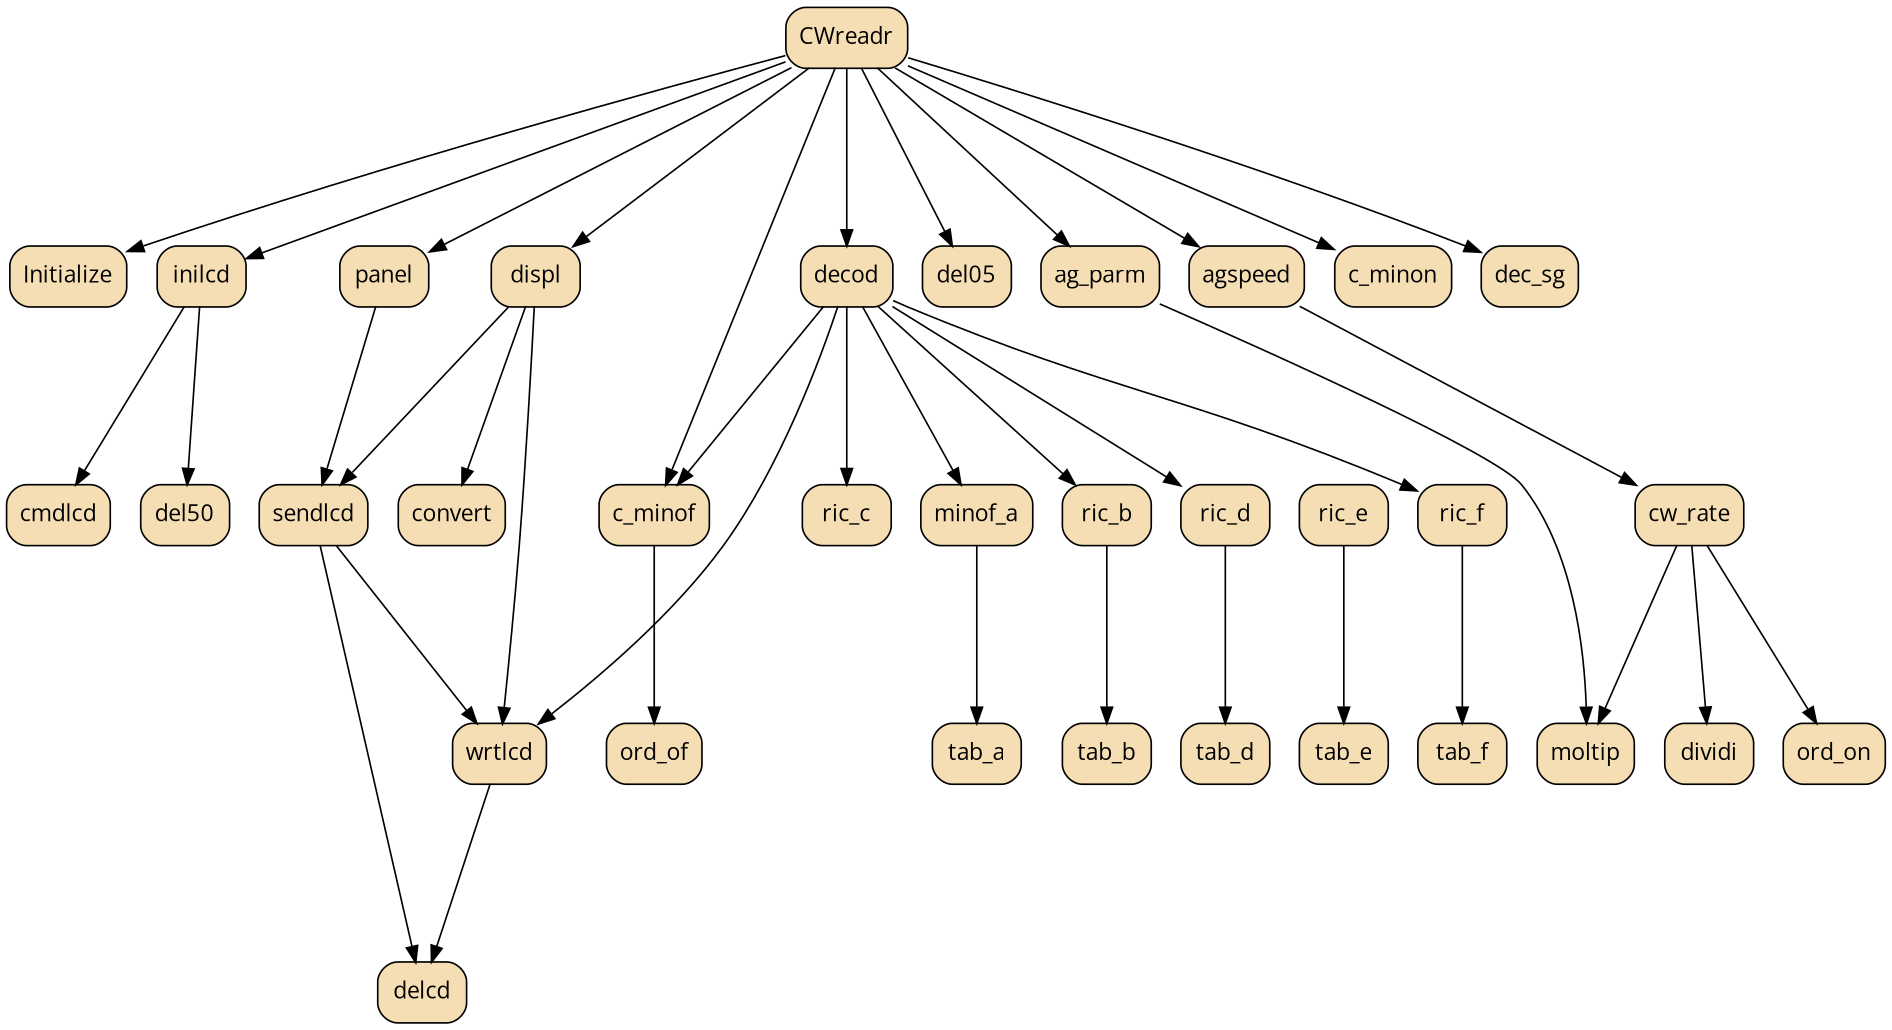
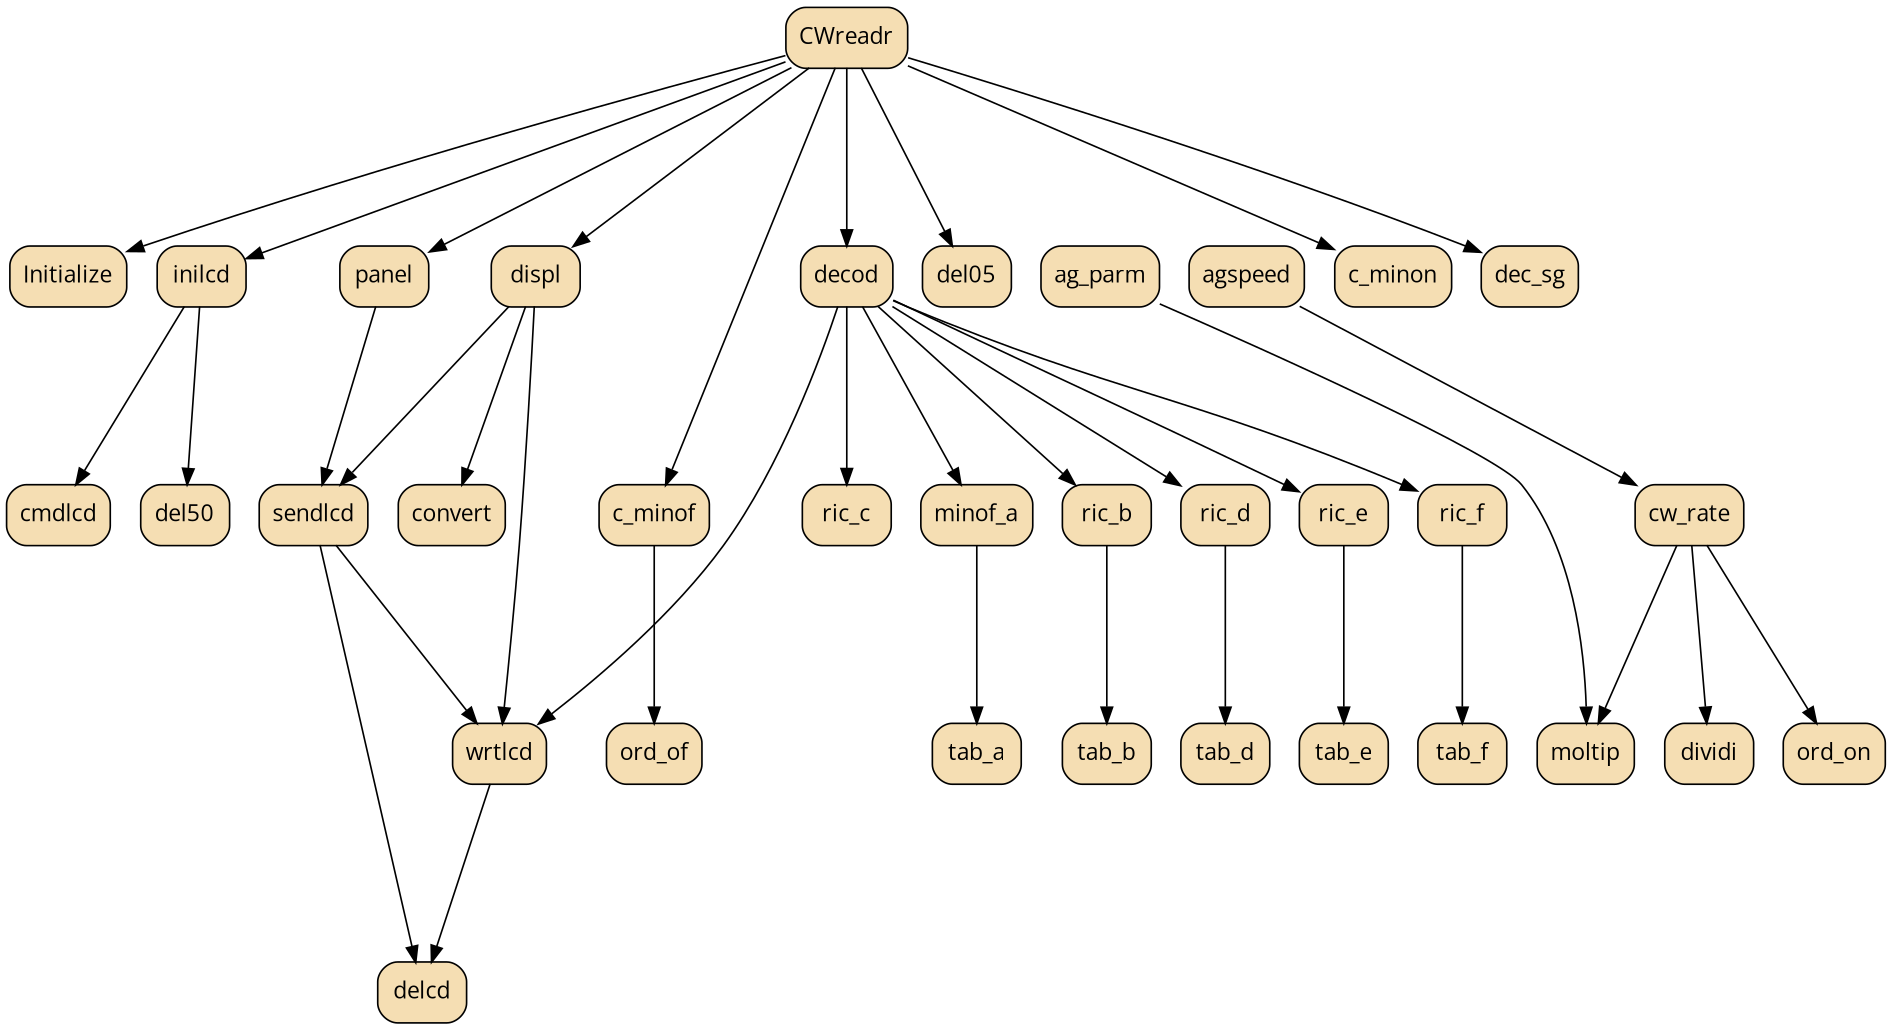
  digraph {
    fontname="Open Sans"
    rankdir=TB
    ranksep=1.5
    node [fillcolor=Wheat fontname="Open Sans" shape=Mrecord style=filled]
    edge [fontname="Open Sans"]
    CWreadr
    Initialize
    inilcd
    panel
    del05
    displ
    c_minof
    agspeed
    decod
    c_minon
    ag_parm
    dec_sg
    del50
    cmdlcd
    sendlcd
    wrtlcd
    convert
    ord_of
    cw_rate
    n20 [label=minof_a]
    ric_b
    ric_c
    ric_d
    ric_e
    ric_f
    moltip
    delcd
    ord_on
    dividi
    tab_a
    tab_b
    tab_d
    tab_e
    tab_f
    CWreadr -> Initialize
    CWreadr -> inilcd
    CWreadr -> panel
    CWreadr -> del05
    CWreadr -> displ
    CWreadr -> c_minof
-   CWreadr -> agspeed
    CWreadr -> decod
    CWreadr -> c_minon
-   CWreadr -> ag_parm
    CWreadr -> dec_sg
    inilcd -> del50
    inilcd -> cmdlcd
    panel -> sendlcd
    displ -> sendlcd
    displ -> wrtlcd
    displ -> convert
    c_minof -> ord_of
    agspeed -> cw_rate
    decod -> wrtlcd
    decod -> n20
    decod -> ric_b
    decod -> ric_c
    decod -> ric_d
-   decod -> c_minof
+   decod -> ric_e
    decod -> ric_f
    ag_parm -> moltip
    sendlcd -> wrtlcd
    sendlcd -> delcd
    wrtlcd -> delcd
    cw_rate -> moltip
    cw_rate -> ord_on
    cw_rate -> dividi
    n20 -> tab_a
    ric_b -> tab_b
    ric_d -> tab_d
    ric_e -> tab_e
    ric_f -> tab_f
  }
